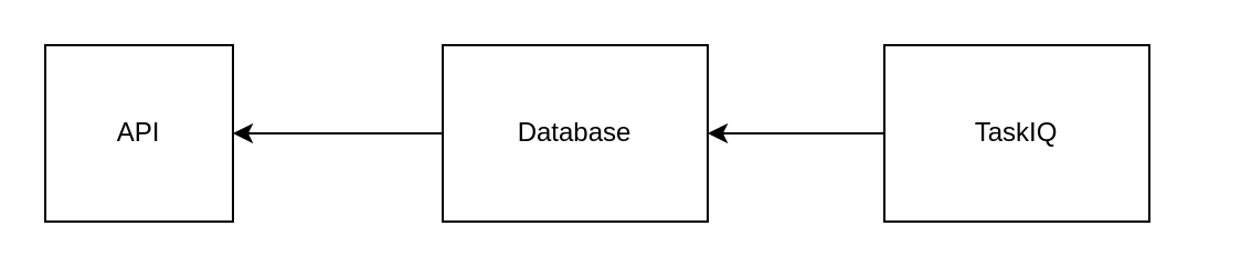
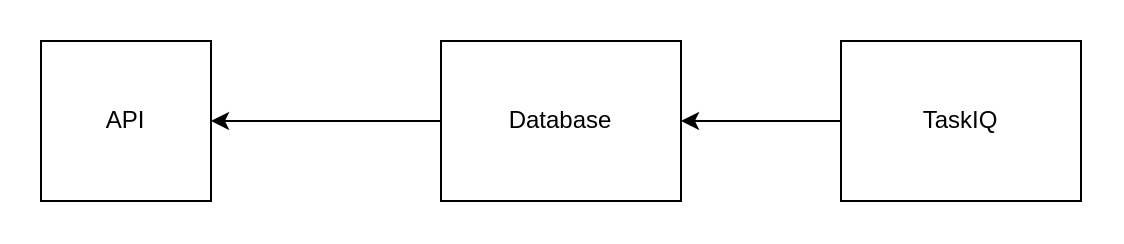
  <mxCell id="0" />
  <mxCell id="1" parent="0" />
  <mxCell id="2" value="API" style="html=1;whiteSpace=wrap;" parent="1" vertex="1"><mxGeometry x="20" y="20" width="85" height="80" as="geometry" /></mxCell>
  <mxCell id="3" style="edgeStyle=none;html=1;" edge="1" parent="1" source="4" target="2"><mxGeometry relative="1" as="geometry" /></mxCell>
- <mxCell id="4" value="Database" style="html=1;whiteSpace=wrap;" parent="1" vertex="1"><mxGeometry x="200" y="20" width="120" height="80" as="geometry" /></mxCell>
+ <mxCell id="4" value="Database" style="html=1;whiteSpace=wrap;" parent="1" vertex="1"><mxGeometry x="220" y="20" width="120" height="80" as="geometry" /></mxCell>
  <mxCell id="5" style="edgeStyle=none;html=1;" edge="1" parent="1" source="6" target="4"><mxGeometry relative="1" as="geometry" /></mxCell>
- <mxCell id="6" value="TaskIQ" style="html=1;whiteSpace=wrap;" parent="1" vertex="1"><mxGeometry x="400" y="20" width="120" height="80" as="geometry" /></mxCell>
+ <mxCell id="6" value="TaskIQ" style="html=1;whiteSpace=wrap;" parent="1" vertex="1"><mxGeometry x="420" y="20" width="120" height="80" as="geometry" /></mxCell>
